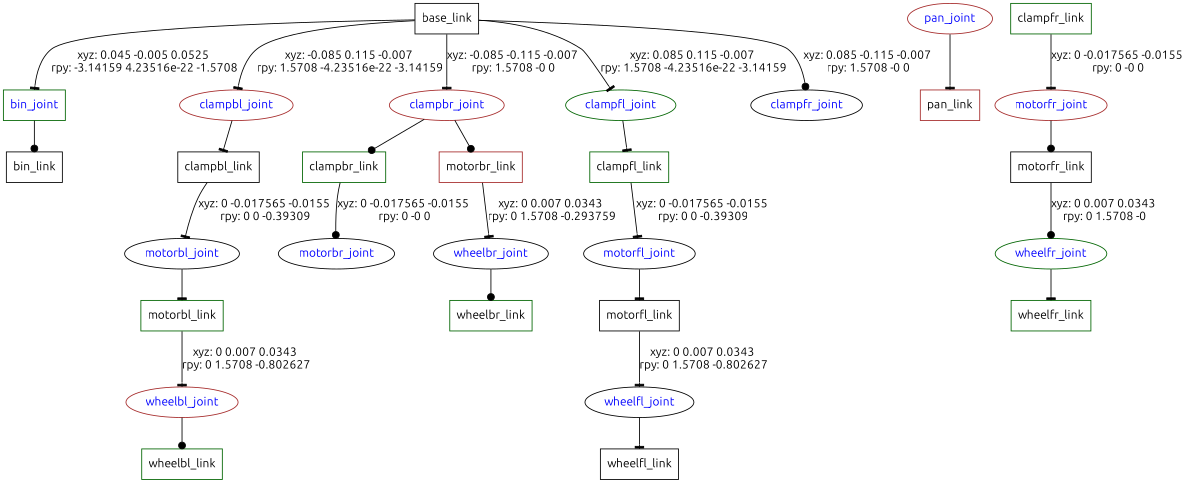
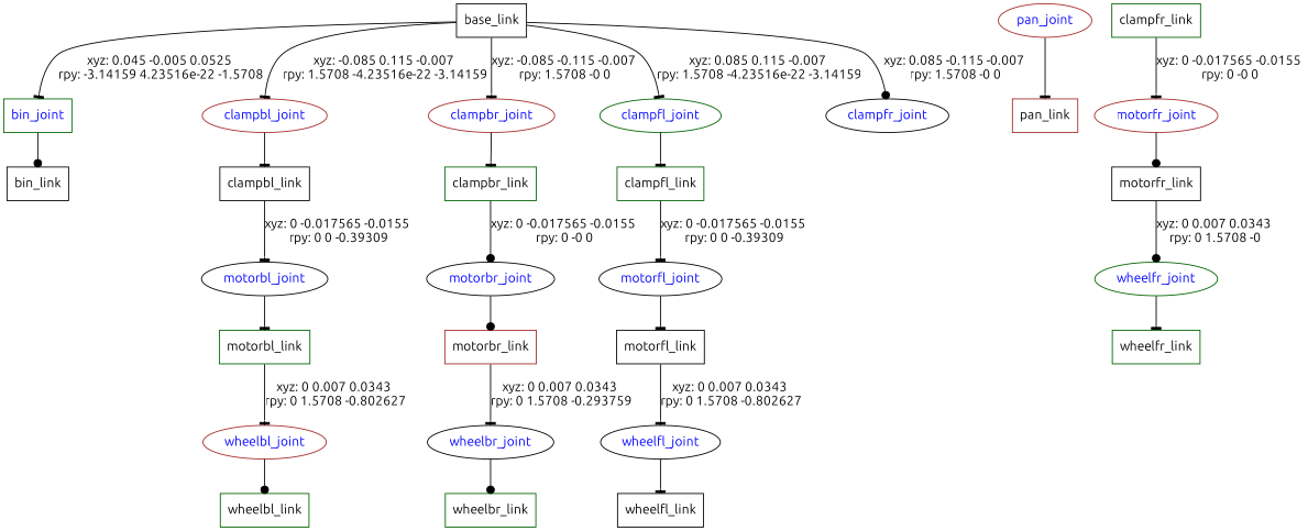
  digraph {
    fontname=Ubuntu
    node [color=black fontname=Ubuntu shape=box]
    edge [arrowhead=tee fontname=Ubuntu]
    n1 [label=base_link]
    bin_joint [color=darkgreen fontcolor=blue]
    clampbl_joint [color=brown fontcolor=blue shape=ellipse]
    clampbr_joint [color=brown fontcolor=blue shape=ellipse]
    clampfl_joint [color=darkgreen fontcolor=blue shape=ellipse]
    clampfr_joint [fontcolor=blue shape=ellipse]
    n7 [label=bin_link]
    n8 [label=clampbl_link]
    n9 [color=darkgreen label=clampbr_link]
    n10 [color=darkgreen label=clampfl_link]
    pan_joint [color=brown fontcolor=blue shape=ellipse]
    n12 [color=brown label=pan_link]
    motorbl_joint [fontcolor=blue shape=ellipse]
    n14 [color=darkgreen label=motorbl_link]
    wheelbl_joint [color=brown fontcolor=blue shape=ellipse]
    n16 [color=darkgreen label=wheelbl_link]
    motorbr_joint [fontcolor=blue shape=ellipse]
    n18 [color=brown label=motorbr_link]
    wheelbr_joint [fontcolor=blue shape=ellipse]
    n20 [color=darkgreen label=wheelbr_link]
    motorfl_joint [fontcolor=blue shape=ellipse]
    n22 [label=motorfl_link]
    wheelfl_joint [fontcolor=blue shape=ellipse]
    n24 [label=wheelfl_link]
    n25 [color=darkgreen label=clampfr_link]
    motorfr_joint [color=brown fontcolor=blue shape=ellipse]
    n27 [label=motorfr_link]
    wheelfr_joint [color=darkgreen fontcolor=blue shape=ellipse]
    n29 [color=darkgreen label=wheelfr_link]
    n1 -> bin_joint [label="xyz: 0.045 -0.005 0.0525 \nrpy: -3.14159 4.23516e-22 -1.5708"]
    n1 -> clampbl_joint [label="xyz: -0.085 0.115 -0.007 \nrpy: 1.5708 -4.23516e-22 -3.14159"]
    n1 -> clampbr_joint [label="xyz: -0.085 -0.115 -0.007 \nrpy: 1.5708 -0 0"]
    n1 -> clampfl_joint [label="xyz: 0.085 0.115 -0.007 \nrpy: 1.5708 -4.23516e-22 -3.14159"]
    n1 -> clampfr_joint [arrowhead=dot label="xyz: 0.085 -0.115 -0.007 \nrpy: 1.5708 -0 0"]
    bin_joint -> n7 [arrowhead=dot]
    clampbl_joint -> n8
-   clampbr_joint -> n9 [arrowhead=dot]
+   clampbr_joint -> n9
    clampfl_joint -> n10
    n8 -> motorbl_joint [label="xyz: 0 -0.017565 -0.0155 \nrpy: 0 0 -0.39309"]
    n9 -> motorbr_joint [arrowhead=dot label="xyz: 0 -0.017565 -0.0155 \nrpy: 0 -0 0"]
    n10 -> motorfl_joint [label="xyz: 0 -0.017565 -0.0155 \nrpy: 0 0 -0.39309"]
    pan_joint -> n12
    motorbl_joint -> n14
    n14 -> wheelbl_joint [label="xyz: 0 0.007 0.0343 \nrpy: 0 1.5708 -0.802627"]
    wheelbl_joint -> n16 [arrowhead=dot]
-   clampbr_joint -> n18 [arrowhead=dot]
+   motorbr_joint -> n18 [arrowhead=dot]
    n18 -> wheelbr_joint [label="xyz: 0 0.007 0.0343 \nrpy: 0 1.5708 -0.293759"]
    wheelbr_joint -> n20 [arrowhead=dot]
    motorfl_joint -> n22
    n22 -> wheelfl_joint [label="xyz: 0 0.007 0.0343 \nrpy: 0 1.5708 -0.802627"]
    wheelfl_joint -> n24
    n25 -> motorfr_joint [label="xyz: 0 -0.017565 -0.0155 \nrpy: 0 -0 0"]
    motorfr_joint -> n27 [arrowhead=dot]
    n27 -> wheelfr_joint [arrowhead=dot label="xyz: 0 0.007 0.0343 \nrpy: 0 1.5708 -0"]
    wheelfr_joint -> n29
  }
